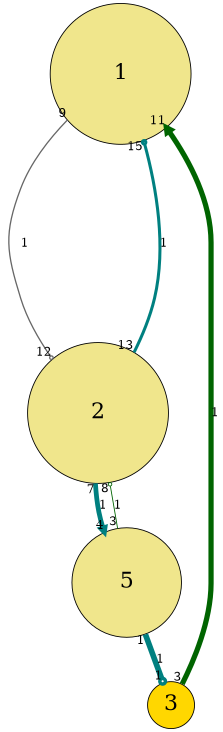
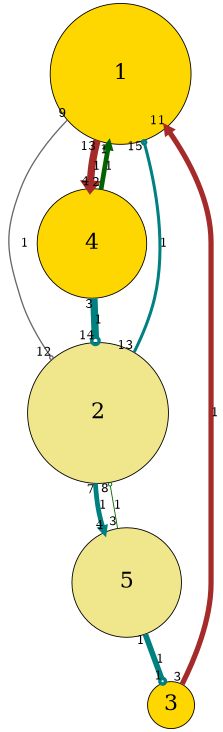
  digraph {
    rankdir=TB
    scale=1
    splines=spline
    node [fillcolor=gold fontsize=25 shape=circle style=filled]
    edge [arrowhead=odot arrowsize=0.5 capacity=1 color=teal from_pd=2 headlabel=4 penwidth=8.5 pt=4 splines=true taillabel=3 to_pd=3]
-   n1 [fillcolor=khaki height=2.25 label=1 width=2.25]
+   n1 [height=2.25 label=1 width=2.25]
    n2 [fillcolor=khaki height=2.25 label=2 width=2.25]
+   n3 [height=1.75 label=4 width=1.75]
    n4 [fillcolor=khaki height=1.75 label=5 width=1.75]
    n5 [height=0.75 label=3 width=0.75]
    n1 -> n2 [color=gray40 from_pd=8 headlabel=12 label=1 penwidth=1.5 pt=18 taillabel=9 to_pd=11]
+   n1 -> n3 [arrowhead=normal color=brown from_pd=12 label=1 taillabel=13]
    n2 -> n1 [from_pd=12 headlabel=15 label=1 penwidth=3.5 pt=14 taillabel=13 to_pd=14]
    n2 -> n4 [arrowhead=normal from_pd=6 label=1 penwidth=5.5 pt=10 taillabel=7]
+   n3 -> n1 [arrowhead=normal color=darkgreen from_pd=1 headlabel=1 label=1 penwidth=5.5 pt=10 taillabel=2 to_pd=0]
+   n3 -> n2 [headlabel=14 label=1 to_pd=13]
    n4 -> n2 [color=darkgreen headlabel=8 label=1 penwidth=1.0 pt=19 to_pd=7]
    n4 -> n5 [from_pd=0 headlabel=1 label=1 penwidth=6.5 pt=8 taillabel=1 to_pd=0]
-   n5 -> n1 [arrowhead=normal color=darkgreen headlabel=11 label=1 penwidth=6.0 pt=9 to_pd=10]
+   n5 -> n1 [arrowhead=normal color=brown headlabel=11 label=1 penwidth=6.0 pt=9 to_pd=10]
  }
